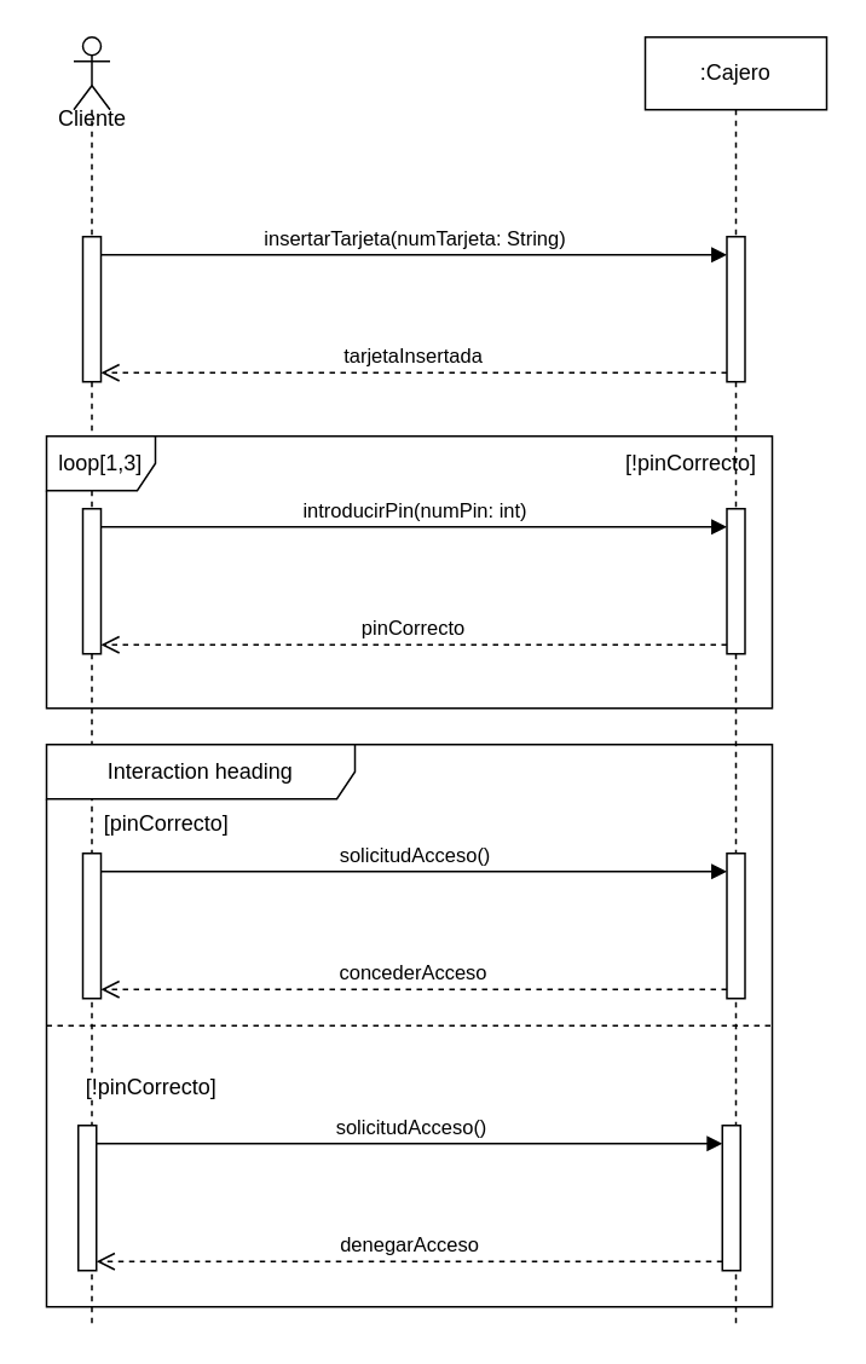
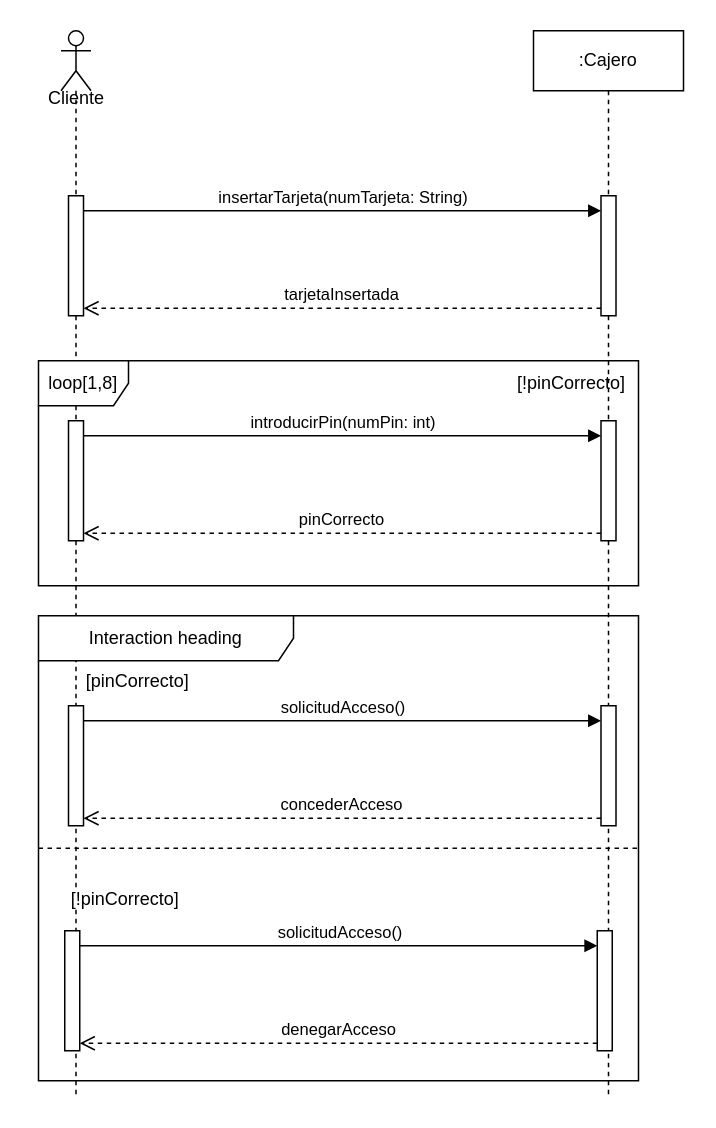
  <mxCell id="0" />
  <mxCell id="1" parent="0" />
  <mxCell id="2" value="" style="shape=umlLifeline;perimeter=lifelinePerimeter;whiteSpace=wrap;html=1;container=1;dropTarget=0;collapsible=0;recursiveResize=0;outlineConnect=0;portConstraint=eastwest;newEdgeStyle={&quot;edgeStyle&quot;:&quot;elbowEdgeStyle&quot;,&quot;elbow&quot;:&quot;vertical&quot;,&quot;curved&quot;:0,&quot;rounded&quot;:0};participant=umlActor;" vertex="1" parent="1"><mxGeometry x="40" y="20" width="20" height="710" as="geometry" /></mxCell>
  <mxCell id="3" value=":Cajero" style="shape=umlLifeline;perimeter=lifelinePerimeter;whiteSpace=wrap;html=1;container=1;dropTarget=0;collapsible=0;recursiveResize=0;outlineConnect=0;portConstraint=eastwest;newEdgeStyle={&quot;edgeStyle&quot;:&quot;elbowEdgeStyle&quot;,&quot;elbow&quot;:&quot;vertical&quot;,&quot;curved&quot;:0,&quot;rounded&quot;:0};" vertex="1" parent="1"><mxGeometry x="355" y="20" width="100" height="710" as="geometry" /></mxCell>
  <mxCell id="4" value="" style="html=1;points=[];perimeter=orthogonalPerimeter;outlineConnect=0;targetShapes=umlLifeline;portConstraint=eastwest;newEdgeStyle={&quot;edgeStyle&quot;:&quot;elbowEdgeStyle&quot;,&quot;elbow&quot;:&quot;vertical&quot;,&quot;curved&quot;:0,&quot;rounded&quot;:0};" vertex="1" parent="3"><mxGeometry x="45" y="260" width="10" height="80" as="geometry" /></mxCell>
  <mxCell id="5" value="introducirPin(numPin: int)" style="html=1;verticalAlign=bottom;endArrow=block;edgeStyle=elbowEdgeStyle;elbow=vertical;curved=0;rounded=0;" edge="1" parent="3"><mxGeometry relative="1" as="geometry"><mxPoint x="-300" y="270" as="sourcePoint" /><mxPoint x="45" y="270" as="targetPoint" /></mxGeometry></mxCell>
  <mxCell id="6" value="pinCorrecto" style="html=1;verticalAlign=bottom;endArrow=open;dashed=1;endSize=8;edgeStyle=elbowEdgeStyle;elbow=vertical;curved=0;rounded=0;" edge="1" source="4" parent="3"><mxGeometry relative="1" as="geometry"><mxPoint x="-300" y="335" as="targetPoint" /></mxGeometry></mxCell>
  <mxCell id="7" value="" style="html=1;points=[];perimeter=orthogonalPerimeter;outlineConnect=0;targetShapes=umlLifeline;portConstraint=eastwest;newEdgeStyle={&quot;edgeStyle&quot;:&quot;elbowEdgeStyle&quot;,&quot;elbow&quot;:&quot;vertical&quot;,&quot;curved&quot;:0,&quot;rounded&quot;:0};" vertex="1" parent="3"><mxGeometry x="-310" y="260" width="10" height="80" as="geometry" /></mxCell>
  <mxCell id="8" value="" style="html=1;points=[];perimeter=orthogonalPerimeter;outlineConnect=0;targetShapes=umlLifeline;portConstraint=eastwest;newEdgeStyle={&quot;edgeStyle&quot;:&quot;elbowEdgeStyle&quot;,&quot;elbow&quot;:&quot;vertical&quot;,&quot;curved&quot;:0,&quot;rounded&quot;:0};" vertex="1" parent="3"><mxGeometry x="45" y="450" width="10" height="80" as="geometry" /></mxCell>
  <mxCell id="9" value="solicitudAcceso()" style="html=1;verticalAlign=bottom;endArrow=block;edgeStyle=elbowEdgeStyle;elbow=vertical;curved=0;rounded=0;" edge="1" parent="3"><mxGeometry relative="1" as="geometry"><mxPoint x="-300" y="460" as="sourcePoint" /><mxPoint x="45" y="460" as="targetPoint" /></mxGeometry></mxCell>
  <mxCell id="10" value="concederAcceso" style="html=1;verticalAlign=bottom;endArrow=open;dashed=1;endSize=8;edgeStyle=elbowEdgeStyle;elbow=vertical;curved=0;rounded=0;" edge="1" source="8" parent="3"><mxGeometry relative="1" as="geometry"><mxPoint x="-300" y="525" as="targetPoint" /></mxGeometry></mxCell>
  <mxCell id="11" value="" style="html=1;points=[];perimeter=orthogonalPerimeter;outlineConnect=0;targetShapes=umlLifeline;portConstraint=eastwest;newEdgeStyle={&quot;edgeStyle&quot;:&quot;elbowEdgeStyle&quot;,&quot;elbow&quot;:&quot;vertical&quot;,&quot;curved&quot;:0,&quot;rounded&quot;:0};" vertex="1" parent="3"><mxGeometry x="-310" y="450" width="10" height="80" as="geometry" /></mxCell>
  <mxCell id="12" value="" style="html=1;points=[];perimeter=orthogonalPerimeter;outlineConnect=0;targetShapes=umlLifeline;portConstraint=eastwest;newEdgeStyle={&quot;edgeStyle&quot;:&quot;elbowEdgeStyle&quot;,&quot;elbow&quot;:&quot;vertical&quot;,&quot;curved&quot;:0,&quot;rounded&quot;:0};" vertex="1" parent="1"><mxGeometry x="400" y="130" width="10" height="80" as="geometry" /></mxCell>
  <mxCell id="13" value="insertarTarjeta(numTarjeta: String)" style="html=1;verticalAlign=bottom;endArrow=block;edgeStyle=elbowEdgeStyle;elbow=vertical;curved=0;rounded=0;" edge="1" parent="1"><mxGeometry relative="1" as="geometry"><mxPoint x="55" y="140" as="sourcePoint" /><mxPoint x="400" y="140" as="targetPoint" /></mxGeometry></mxCell>
  <mxCell id="14" value="tarjetaInsertada" style="html=1;verticalAlign=bottom;endArrow=open;dashed=1;endSize=8;edgeStyle=elbowEdgeStyle;elbow=vertical;curved=0;rounded=0;" edge="1" source="12" parent="1"><mxGeometry relative="1" as="geometry"><mxPoint x="55" y="205" as="targetPoint" /></mxGeometry></mxCell>
  <mxCell id="15" value="" style="html=1;points=[];perimeter=orthogonalPerimeter;outlineConnect=0;targetShapes=umlLifeline;portConstraint=eastwest;newEdgeStyle={&quot;edgeStyle&quot;:&quot;elbowEdgeStyle&quot;,&quot;elbow&quot;:&quot;vertical&quot;,&quot;curved&quot;:0,&quot;rounded&quot;:0};" vertex="1" parent="1"><mxGeometry x="45" y="130" width="10" height="80" as="geometry" /></mxCell>
  <mxCell id="16" value="Cliente" style="text;html=1;align=center;verticalAlign=middle;resizable=0;points=[];autosize=1;strokeColor=none;fillColor=none;" vertex="1" parent="1"><mxGeometry x="20" y="50" width="60" height="30" as="geometry" /></mxCell>
- <mxCell id="17" value="loop[1,3]" style="shape=umlFrame;whiteSpace=wrap;html=1;pointerEvents=0;" vertex="1" parent="1"><mxGeometry x="25" y="240" width="400" height="150" as="geometry" /></mxCell>
+ <mxCell id="17" value="loop[1,8]" style="shape=umlFrame;whiteSpace=wrap;html=1;pointerEvents=0;" vertex="1" parent="1"><mxGeometry x="25" y="240" width="400" height="150" as="geometry" /></mxCell>
  <mxCell id="18" value="[!pinCorrecto]" style="text;html=1;align=center;verticalAlign=middle;resizable=0;points=[];autosize=1;strokeColor=none;fillColor=none;" vertex="1" parent="1"><mxGeometry x="330" y="240" width="100" height="30" as="geometry" /></mxCell>
  <mxCell id="19" value="Interaction heading" style="shape=umlFrame;whiteSpace=wrap;html=1;pointerEvents=0;recursiveResize=0;container=1;collapsible=0;width=170;" vertex="1" parent="1"><mxGeometry x="25" y="410" width="400" height="310" as="geometry" /></mxCell>
  <mxCell id="20" value="[pinCorrecto]" style="text;html=1;" vertex="1" parent="19"><mxGeometry width="100" height="20" relative="1" as="geometry"><mxPoint x="30" y="30" as="offset" /></mxGeometry></mxCell>
  <mxCell id="21" value="[!pinCorrecto]" style="line;strokeWidth=1;dashed=1;labelPosition=center;verticalLabelPosition=bottom;align=left;verticalAlign=top;spacingLeft=20;spacingTop=15;html=1;whiteSpace=wrap;" vertex="1" parent="19"><mxGeometry y="150" width="400" height="10" as="geometry" /></mxCell>
  <mxCell id="22" value="" style="html=1;points=[];perimeter=orthogonalPerimeter;outlineConnect=0;targetShapes=umlLifeline;portConstraint=eastwest;newEdgeStyle={&quot;edgeStyle&quot;:&quot;elbowEdgeStyle&quot;,&quot;elbow&quot;:&quot;vertical&quot;,&quot;curved&quot;:0,&quot;rounded&quot;:0};" vertex="1" parent="19"><mxGeometry x="372.5" y="210" width="10" height="80" as="geometry" /></mxCell>
  <mxCell id="23" value="solicitudAcceso()" style="html=1;verticalAlign=bottom;endArrow=block;edgeStyle=elbowEdgeStyle;elbow=vertical;curved=0;rounded=0;" edge="1" parent="19"><mxGeometry relative="1" as="geometry"><mxPoint x="27.5" y="220" as="sourcePoint" /><mxPoint x="372.5" y="220" as="targetPoint" /></mxGeometry></mxCell>
  <mxCell id="24" value="denegarAcceso" style="html=1;verticalAlign=bottom;endArrow=open;dashed=1;endSize=8;edgeStyle=elbowEdgeStyle;elbow=vertical;curved=0;rounded=0;" edge="1" source="22" parent="19"><mxGeometry relative="1" as="geometry"><mxPoint x="27.5" y="285" as="targetPoint" /></mxGeometry></mxCell>
  <mxCell id="25" value="" style="html=1;points=[];perimeter=orthogonalPerimeter;outlineConnect=0;targetShapes=umlLifeline;portConstraint=eastwest;newEdgeStyle={&quot;edgeStyle&quot;:&quot;elbowEdgeStyle&quot;,&quot;elbow&quot;:&quot;vertical&quot;,&quot;curved&quot;:0,&quot;rounded&quot;:0};" vertex="1" parent="19"><mxGeometry x="17.5" y="210" width="10" height="80" as="geometry" /></mxCell>
